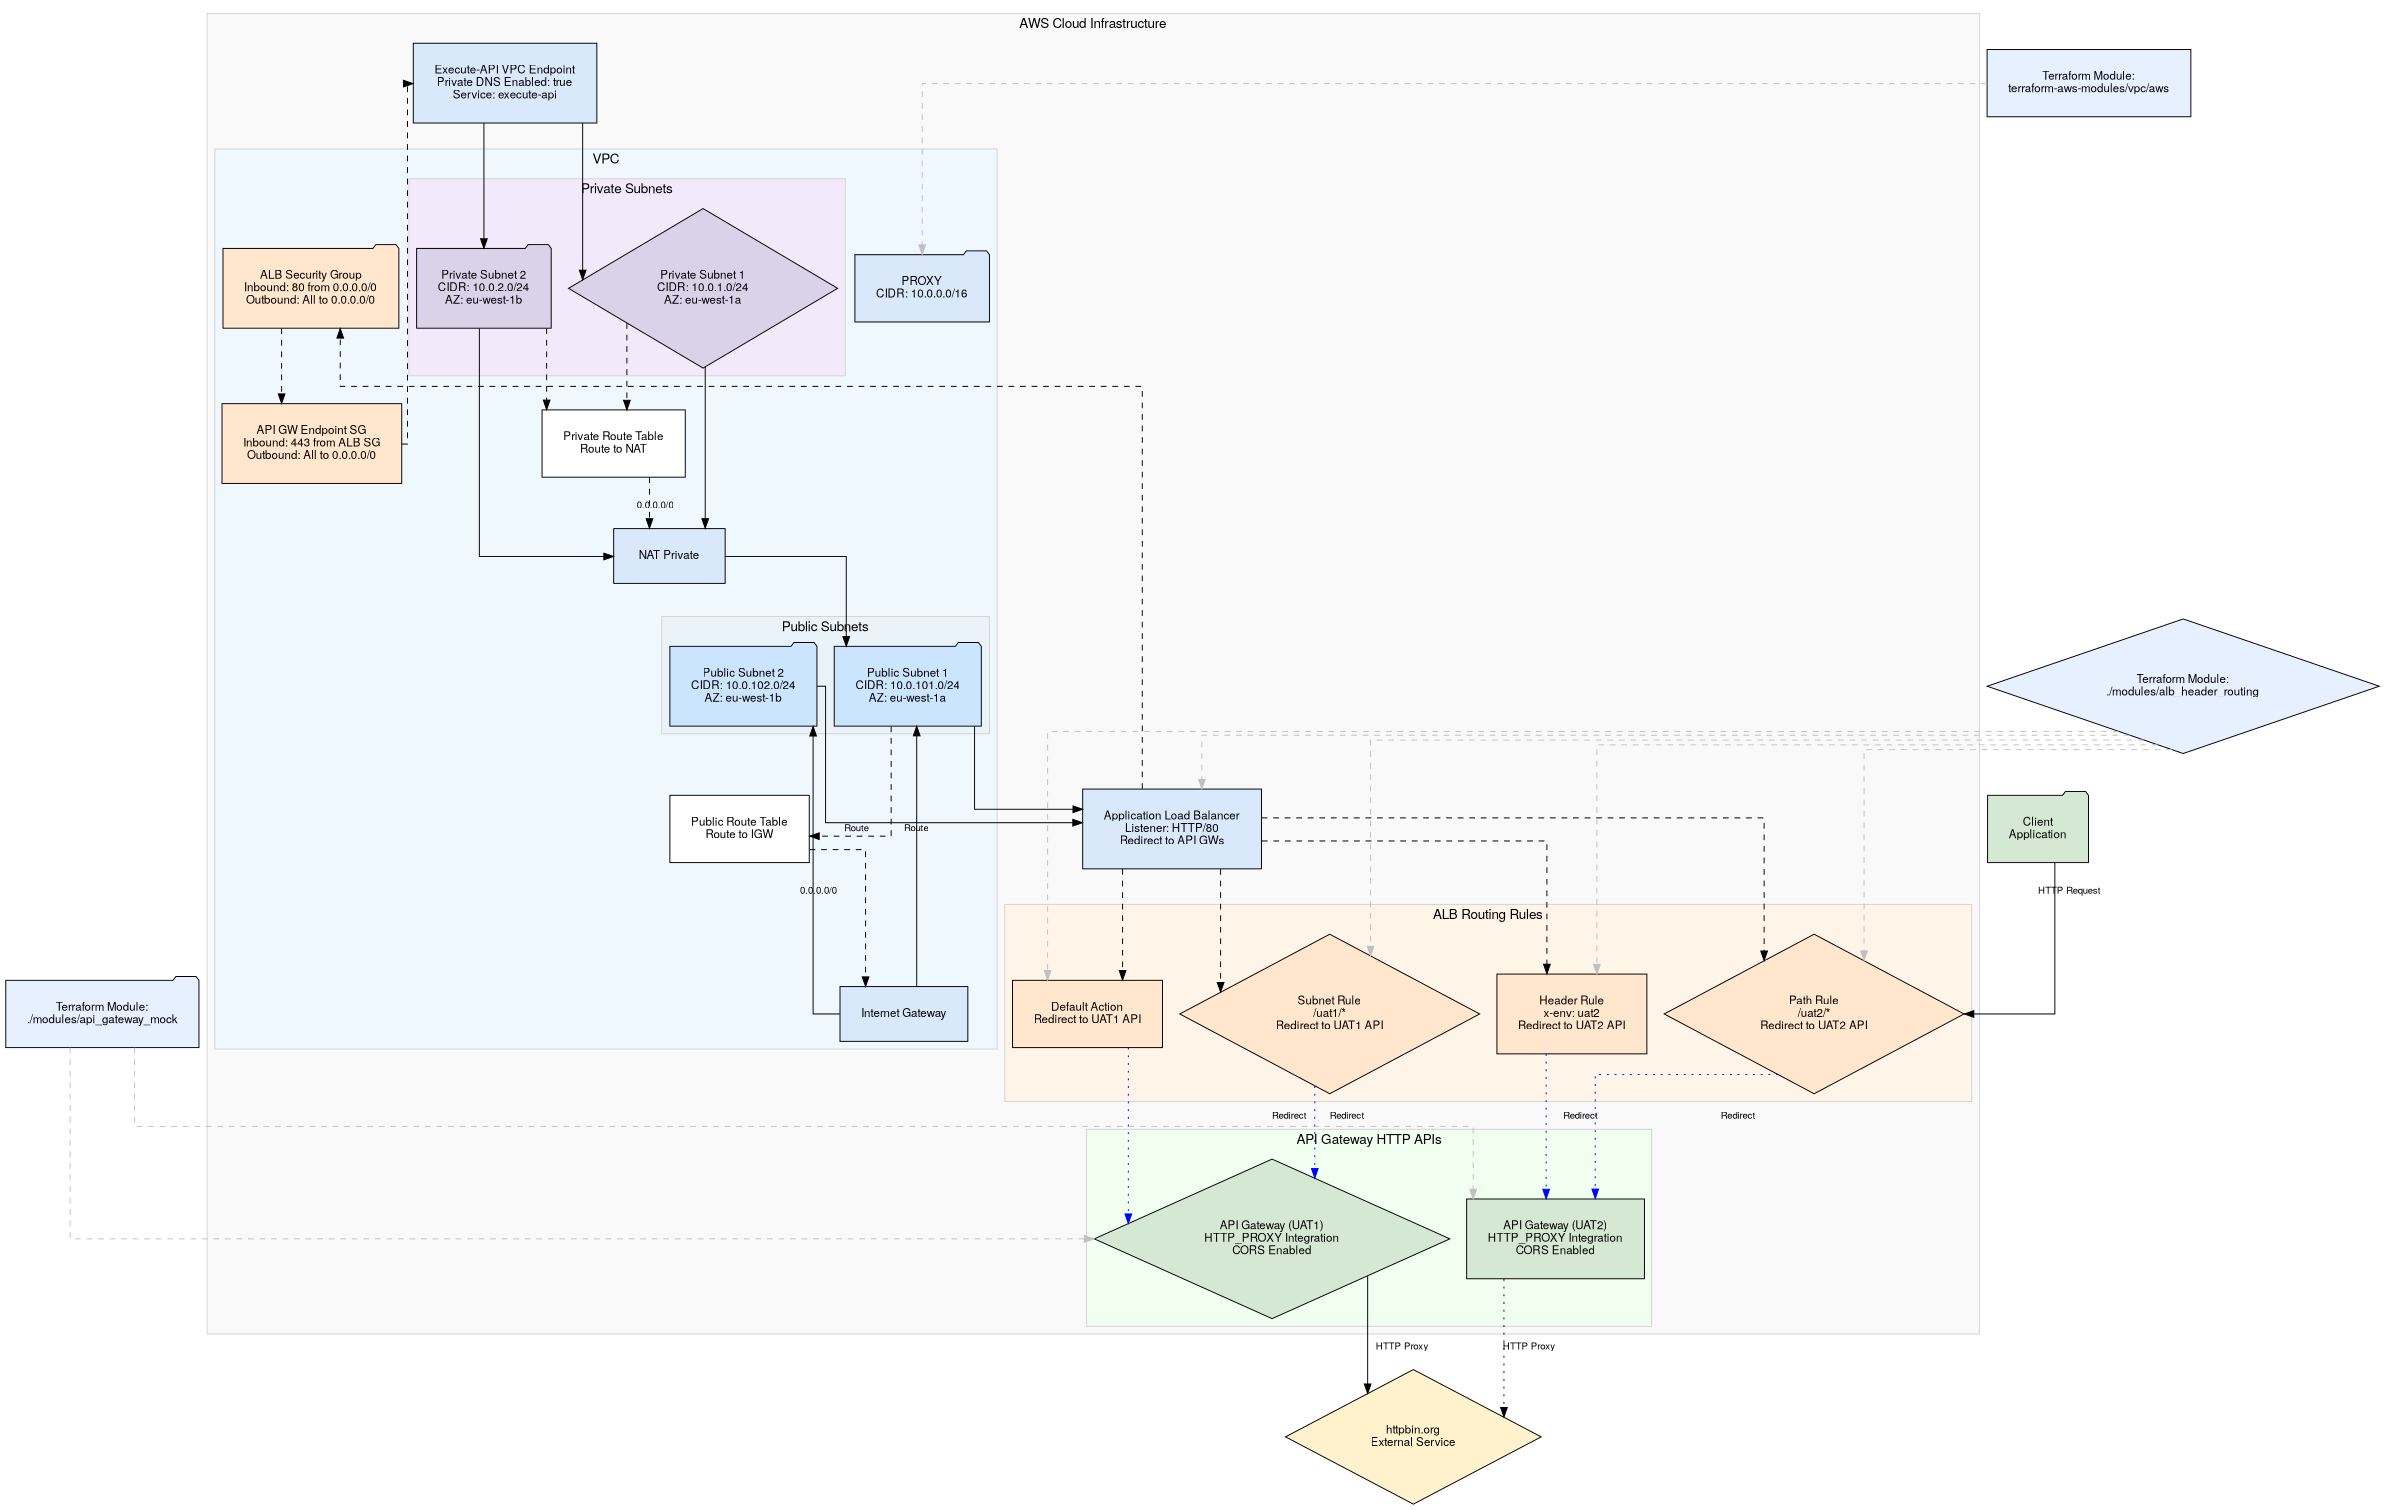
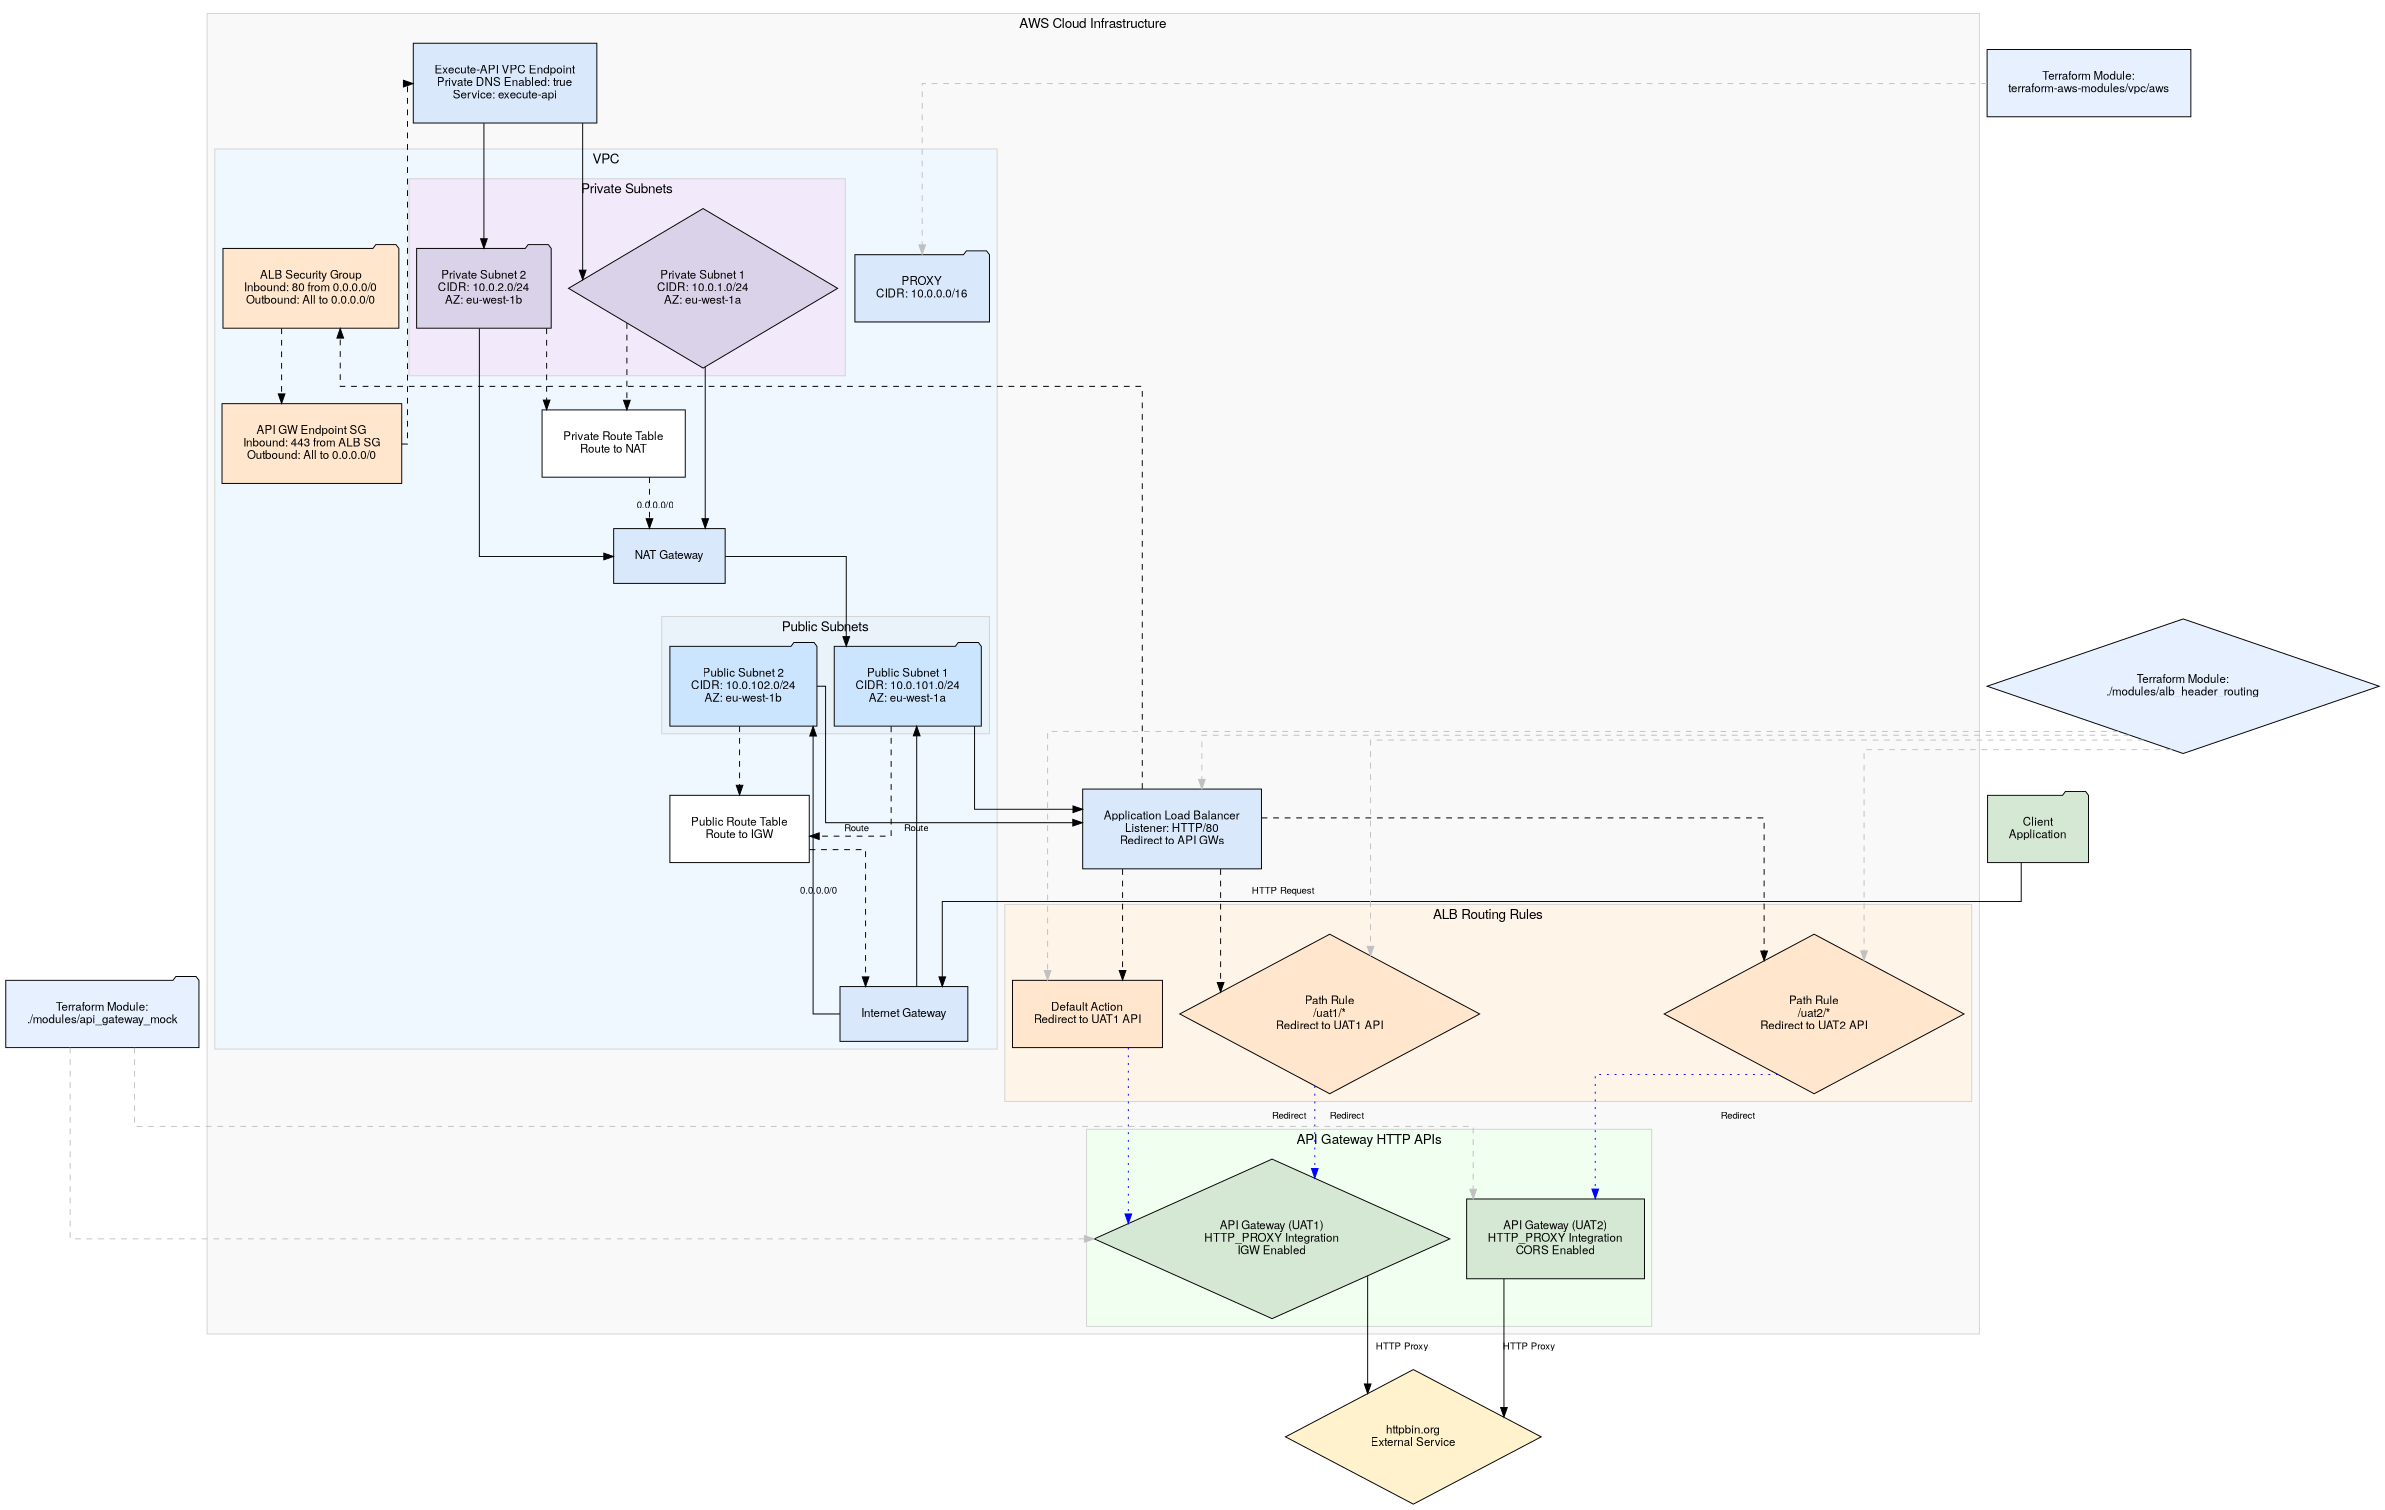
  digraph {
    concentrate=true
    fontname="Helvetica,Arial,sans-serif"
    rankdir=TB
    splines=ortho
    node [fillcolor="#FFE6CC" fontname="Helvetica,Arial,sans-serif" fontsize=12 margin=0.3 shape=box style=filled]
    edge [fontname="Helvetica,Arial,sans-serif" fontsize=10 style=dashed]
    n1 [fillcolor="#CCE5FF" label="Public Subnet 1\nCIDR: 10.0.101.0/24\nAZ: eu-west-1a" shape=folder]
    n2 [fillcolor="#CCE5FF" label="Public Subnet 2\nCIDR: 10.0.102.0/24\nAZ: eu-west-1b" shape=folder]
    n3 [fillcolor="#DAD2E9" label="Private Subnet 1\nCIDR: 10.0.1.0/24\nAZ: eu-west-1a" shape=diamond]
    n4 [fillcolor="#DAD2E9" label="Private Subnet 2\nCIDR: 10.0.2.0/24\nAZ: eu-west-1b" shape=folder]
    n5 [fillcolor="#DAE8FC" label="PROXY\nCIDR: 10.0.0.0/16" shape=folder]
    n6 [fillcolor="#DAE8FC" label="Internet Gateway"]
-   n7 [fillcolor="#DAE8FC" label="NAT Private"]
+   n7 [fillcolor="#DAE8FC" label="NAT Gateway"]
    n8 [fillcolor="#FFFFFF" label="Public Route Table\nRoute to IGW"]
    n9 [fillcolor="#FFFFFF" label="Private Route Table\nRoute to NAT"]
    n10 [label="ALB Security Group\nInbound: 80 from 0.0.0.0/0\nOutbound: All to 0.0.0.0/0" shape=folder]
    n11 [label="API GW Endpoint SG\nInbound: 443 from ALB SG\nOutbound: All to 0.0.0.0/0"]
-   n12 [fillcolor="#D5E8D4" label="API Gateway (UAT1)\nHTTP_PROXY Integration\nCORS Enabled" shape=diamond]
+   n12 [fillcolor="#D5E8D4" label="API Gateway (UAT1)\nHTTP_PROXY Integration\nIGW Enabled" shape=diamond]
    n13 [fillcolor="#D5E8D4" label="API Gateway (UAT2)\nHTTP_PROXY Integration\nCORS Enabled"]
    n14 [label="Default Action\nRedirect to UAT1 API"]
-   n15 [label="Header Rule\nx-env: uat2\nRedirect to UAT2 API"]
-   n16 [label="Subnet Rule\n/uat1/*\nRedirect to UAT1 API" shape=diamond]
+   n16 [label="Path Rule\n/uat1/*\nRedirect to UAT1 API" shape=diamond]
    n17 [label="Path Rule\n/uat2/*\nRedirect to UAT2 API" shape=diamond]
    n18 [fillcolor="#DAE8FC" label="Application Load Balancer\nListener: HTTP/80\nRedirect to API GWs"]
    n19 [fillcolor="#DAE8FC" label="Execute-API VPC Endpoint\nPrivate DNS Enabled: true\nService: execute-api"]
    n20 [fillcolor="#FFF2CC" label="httpbin.org\nExternal Service" shape=diamond]
    n21 [fillcolor="#D5E8D4" label="Client\nApplication" shape=folder]
    n22 [fillcolor="#E6F0FF" label="Terraform Module:\nterraform-aws-modules/vpc/aws"]
    n23 [fillcolor="#E6F0FF" label="Terraform Module:\n./modules/api_gateway_mock" shape=folder]
    n24 [fillcolor="#E6F0FF" label="Terraform Module:\n./modules/alb_header_routing" shape=diamond]
    subgraph cluster_1 {
      color=lightgrey
      fillcolor="#F9F9F9"
      label="AWS Cloud Infrastructure"
      style=filled
      n18
      n19
      subgraph cluster_2 {
        color=lightgrey
        fillcolor="#F0F8FF"
        label=VPC
        style=filled
        n5
        n6
        n7
        n8
        n9
        n10
        n11
        subgraph cluster_3 {
          color=lightgrey
          fillcolor="#EAF2FA"
          label="Public Subnets"
          style=filled
          n1
          n2
        }
        subgraph cluster_4 {
          color=lightgrey
          fillcolor="#F2EAFA"
          label="Private Subnets"
          style=filled
          n3
          n4
        }
      }
      subgraph cluster_5 {
        color=lightgrey
        fillcolor="#F0FFF0"
        label="API Gateway HTTP APIs"
        style=filled
        n12
        n13
      }
      subgraph cluster_6 {
        color=lightgrey
        fillcolor="#FFF4E8"
        label="ALB Routing Rules"
        style=filled
        n14
-       n15
        n16
        n17
      }
    }
    n1 -> n8
    n1 -> n18 [style=""]
+   n2 -> n8
    n2 -> n18 [style=""]
    n3 -> n7 [style=""]
    n3 -> n9
    n4 -> n7 [style=""]
    n4 -> n9
    n6 -> n1 [label=Route style=""]
    n6 -> n2 [label=Route style=""]
    n7 -> n1 [style=""]
    n8 -> n6 [label="0.0.0.0/0"]
    n9 -> n7 [label="0.0.0.0/0"]
    n10 -> n11
    n11 -> n19
    n12 -> n20 [label="HTTP Proxy" style=""]
-   n13 -> n20 [label="HTTP Proxy" style=dotted]
+   n13 -> n20 [label="HTTP Proxy" style=""]
    n14 -> n12 [color=blue label=Redirect style=dotted]
-   n15 -> n13 [color=blue label=Redirect style=dotted]
    n16 -> n12 [color=blue label=Redirect style=dotted]
    n17 -> n13 [color=blue label=Redirect style=dotted]
    n18 -> n10
    n18 -> n14
-   n18 -> n15
    n18 -> n16
    n18 -> n17
    n19 -> n3 [style=""]
    n19 -> n4 [style=""]
-   n21 -> n17 [label="HTTP Request" style=""]
+   n21 -> n6 [label="HTTP Request" style=""]
    n22 -> n5 [color=gray]
    n23 -> n12 [color=gray]
    n23 -> n13 [color=gray]
    n24 -> n14 [color=gray]
-   n24 -> n15 [color=gray]
    n24 -> n16 [color=gray]
    n24 -> n17 [color=gray]
    n24 -> n18 [color=gray]
  }
